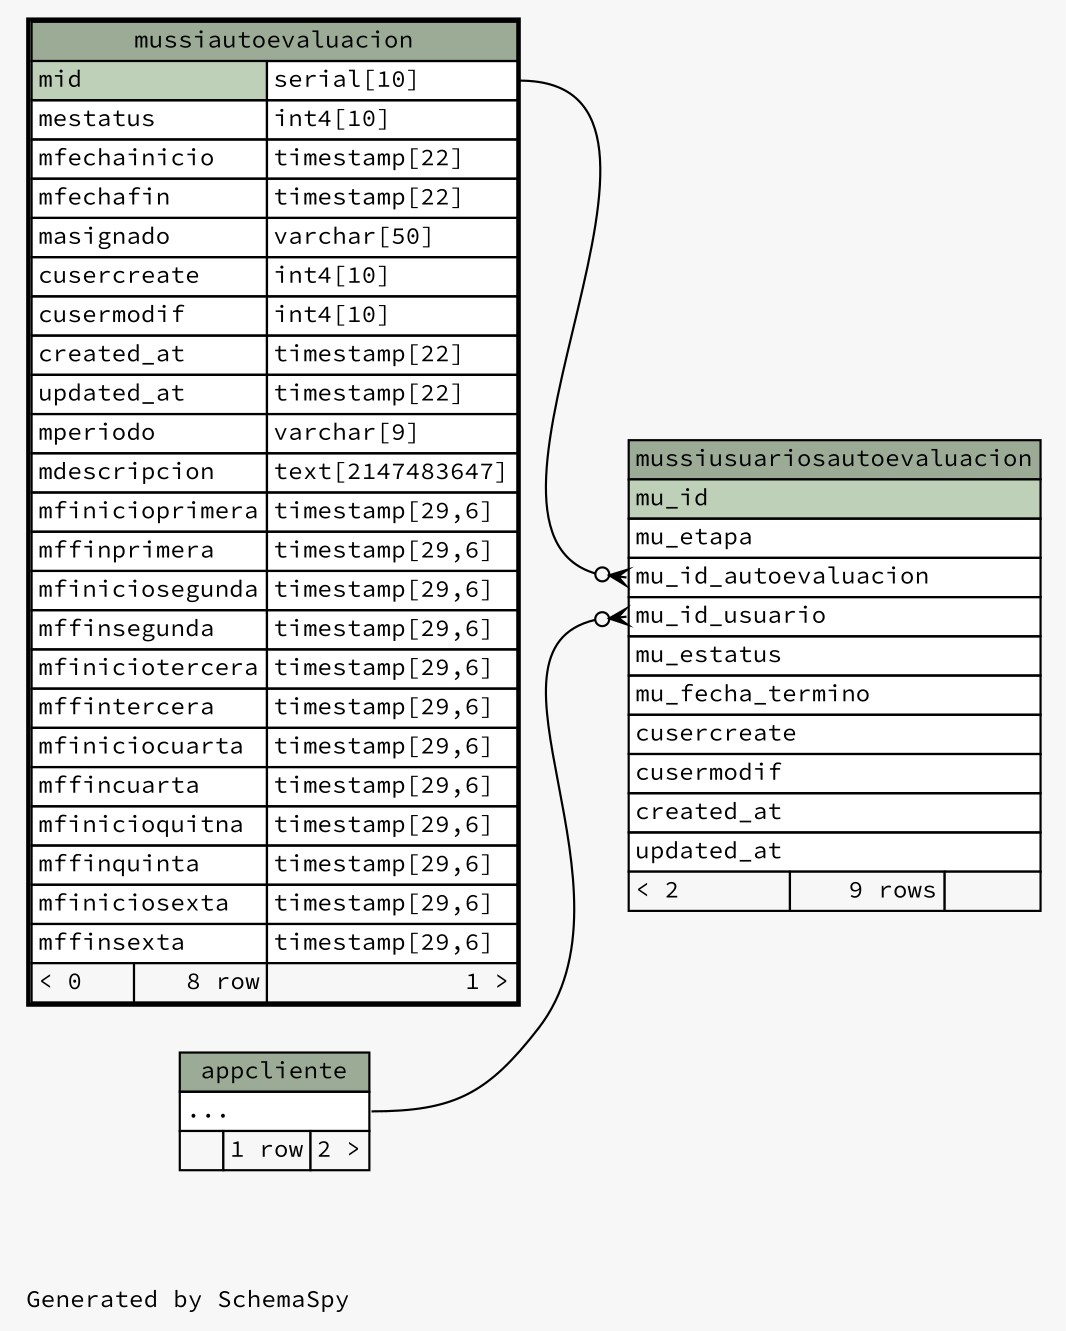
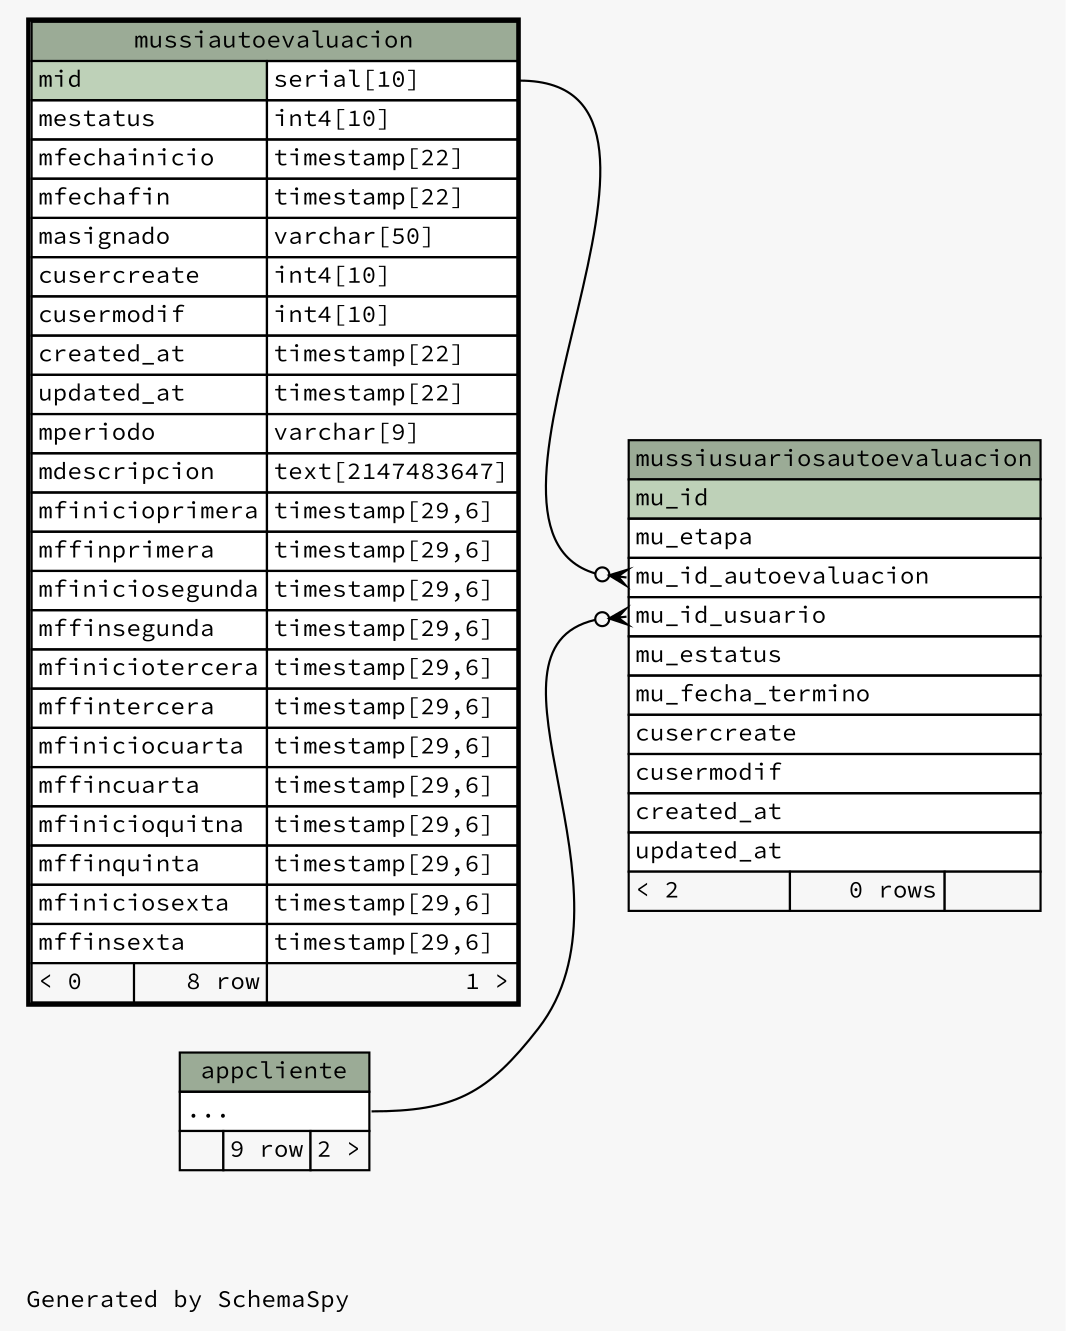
  digraph {
    bgcolor="#f7f7f7"
    fontname="Source Code Pro"
    fontsize=11
    label="\nGenerated by SchemaSpy"
    labeljust=l
    nodesep=0.18
    rankdir=RL
    ranksep=0.46
    node [fontname="Source Code Pro" fontsize=11 shape=plaintext]
    edge [arrowhead=none arrowsize=0.8 arrowtail=crowodot dir=back fontname="Source Code Pro"]
-   n1 [label=<     <TABLE BORDER="0" CELLBORDER="1" CELLSPACING="0" BGCOLOR="#ffffff">       <TR><TD COLSPAN="3" BGCOLOR="#9bab96" ALIGN="CENTER">mussiusuariosautoevaluacion</TD></TR>       <TR><TD PORT="mu_id" COLSPAN="3" BGCOLOR="#bed1b8" ALIGN="LEFT">mu_id</TD></TR>       <TR><TD PORT="mu_etapa" COLSPAN="3" ALIGN="LEFT">mu_etapa</TD></TR>       <TR><TD PORT="mu_id_autoevaluacion" COLSPAN="3" ALIGN="LEFT">mu_id_autoevaluacion</TD></TR>       <TR><TD PORT="mu_id_usuario" COLSPAN="3" ALIGN="LEFT">mu_id_usuario</TD></TR>       <TR><TD PORT="mu_estatus" COLSPAN="3" ALIGN="LEFT">mu_estatus</TD></TR>       <TR><TD PORT="mu_fecha_termino" COLSPAN="3" ALIGN="LEFT">mu_fecha_termino</TD></TR>       <TR><TD PORT="cusercreate" COLSPAN="3" ALIGN="LEFT">cusercreate</TD></TR>       <TR><TD PORT="cusermodif" COLSPAN="3" ALIGN="LEFT">cusermodif</TD></TR>       <TR><TD PORT="created_at" COLSPAN="3" ALIGN="LEFT">created_at</TD></TR>       <TR><TD PORT="updated_at" COLSPAN="3" ALIGN="LEFT">updated_at</TD></TR>       <TR><TD ALIGN="LEFT" BGCOLOR="#f7f7f7">&lt; 2</TD><TD ALIGN="RIGHT" BGCOLOR="#f7f7f7">9 rows</TD><TD ALIGN="RIGHT" BGCOLOR="#f7f7f7">  </TD></TR>     </TABLE>>]
+   n1 [label=<     <TABLE BORDER="0" CELLBORDER="1" CELLSPACING="0" BGCOLOR="#ffffff">       <TR><TD COLSPAN="3" BGCOLOR="#9bab96" ALIGN="CENTER">mussiusuariosautoevaluacion</TD></TR>       <TR><TD PORT="mu_id" COLSPAN="3" BGCOLOR="#bed1b8" ALIGN="LEFT">mu_id</TD></TR>       <TR><TD PORT="mu_etapa" COLSPAN="3" ALIGN="LEFT">mu_etapa</TD></TR>       <TR><TD PORT="mu_id_autoevaluacion" COLSPAN="3" ALIGN="LEFT">mu_id_autoevaluacion</TD></TR>       <TR><TD PORT="mu_id_usuario" COLSPAN="3" ALIGN="LEFT">mu_id_usuario</TD></TR>       <TR><TD PORT="mu_estatus" COLSPAN="3" ALIGN="LEFT">mu_estatus</TD></TR>       <TR><TD PORT="mu_fecha_termino" COLSPAN="3" ALIGN="LEFT">mu_fecha_termino</TD></TR>       <TR><TD PORT="cusercreate" COLSPAN="3" ALIGN="LEFT">cusercreate</TD></TR>       <TR><TD PORT="cusermodif" COLSPAN="3" ALIGN="LEFT">cusermodif</TD></TR>       <TR><TD PORT="created_at" COLSPAN="3" ALIGN="LEFT">created_at</TD></TR>       <TR><TD PORT="updated_at" COLSPAN="3" ALIGN="LEFT">updated_at</TD></TR>       <TR><TD ALIGN="LEFT" BGCOLOR="#f7f7f7">&lt; 2</TD><TD ALIGN="RIGHT" BGCOLOR="#f7f7f7">0 rows</TD><TD ALIGN="RIGHT" BGCOLOR="#f7f7f7">  </TD></TR>     </TABLE>>]
    n2 [label=<     <TABLE BORDER="2" CELLBORDER="1" CELLSPACING="0" BGCOLOR="#ffffff">       <TR><TD COLSPAN="3" BGCOLOR="#9bab96" ALIGN="CENTER">mussiautoevaluacion</TD></TR>       <TR><TD PORT="mid" COLSPAN="2" BGCOLOR="#bed1b8" ALIGN="LEFT">mid</TD><TD PORT="mid.type" ALIGN="LEFT">serial[10]</TD></TR>       <TR><TD PORT="mestatus" COLSPAN="2" ALIGN="LEFT">mestatus</TD><TD PORT="mestatus.type" ALIGN="LEFT">int4[10]</TD></TR>       <TR><TD PORT="mfechainicio" COLSPAN="2" ALIGN="LEFT">mfechainicio</TD><TD PORT="mfechainicio.type" ALIGN="LEFT">timestamp[22]</TD></TR>       <TR><TD PORT="mfechafin" COLSPAN="2" ALIGN="LEFT">mfechafin</TD><TD PORT="mfechafin.type" ALIGN="LEFT">timestamp[22]</TD></TR>       <TR><TD PORT="masignado" COLSPAN="2" ALIGN="LEFT">masignado</TD><TD PORT="masignado.type" ALIGN="LEFT">varchar[50]</TD></TR>       <TR><TD PORT="cusercreate" COLSPAN="2" ALIGN="LEFT">cusercreate</TD><TD PORT="cusercreate.type" ALIGN="LEFT">int4[10]</TD></TR>       <TR><TD PORT="cusermodif" COLSPAN="2" ALIGN="LEFT">cusermodif</TD><TD PORT="cusermodif.type" ALIGN="LEFT">int4[10]</TD></TR>       <TR><TD PORT="created_at" COLSPAN="2" ALIGN="LEFT">created_at</TD><TD PORT="created_at.type" ALIGN="LEFT">timestamp[22]</TD></TR>       <TR><TD PORT="updated_at" COLSPAN="2" ALIGN="LEFT">updated_at</TD><TD PORT="updated_at.type" ALIGN="LEFT">timestamp[22]</TD></TR>       <TR><TD PORT="mperiodo" COLSPAN="2" ALIGN="LEFT">mperiodo</TD><TD PORT="mperiodo.type" ALIGN="LEFT">varchar[9]</TD></TR>       <TR><TD PORT="mdescripcion" COLSPAN="2" ALIGN="LEFT">mdescripcion</TD><TD PORT="mdescripcion.type" ALIGN="LEFT">text[2147483647]</TD></TR>       <TR><TD PORT="mfinicioprimera" COLSPAN="2" ALIGN="LEFT">mfinicioprimera</TD><TD PORT="mfinicioprimera.type" ALIGN="LEFT">timestamp[29,6]</TD></TR>       <TR><TD PORT="mffinprimera" COLSPAN="2" ALIGN="LEFT">mffinprimera</TD><TD PORT="mffinprimera.type" ALIGN="LEFT">timestamp[29,6]</TD></TR>       <TR><TD PORT="mfiniciosegunda" COLSPAN="2" ALIGN="LEFT">mfiniciosegunda</TD><TD PORT="mfiniciosegunda.type" ALIGN="LEFT">timestamp[29,6]</TD></TR>       <TR><TD PORT="mffinsegunda" COLSPAN="2" ALIGN="LEFT">mffinsegunda</TD><TD PORT="mffinsegunda.type" ALIGN="LEFT">timestamp[29,6]</TD></TR>       <TR><TD PORT="mfiniciotercera" COLSPAN="2" ALIGN="LEFT">mfiniciotercera</TD><TD PORT="mfiniciotercera.type" ALIGN="LEFT">timestamp[29,6]</TD></TR>       <TR><TD PORT="mffintercera" COLSPAN="2" ALIGN="LEFT">mffintercera</TD><TD PORT="mffintercera.type" ALIGN="LEFT">timestamp[29,6]</TD></TR>       <TR><TD PORT="mfiniciocuarta" COLSPAN="2" ALIGN="LEFT">mfiniciocuarta</TD><TD PORT="mfiniciocuarta.type" ALIGN="LEFT">timestamp[29,6]</TD></TR>       <TR><TD PORT="mffincuarta" COLSPAN="2" ALIGN="LEFT">mffincuarta</TD><TD PORT="mffincuarta.type" ALIGN="LEFT">timestamp[29,6]</TD></TR>       <TR><TD PORT="mfinicioquitna" COLSPAN="2" ALIGN="LEFT">mfinicioquitna</TD><TD PORT="mfinicioquitna.type" ALIGN="LEFT">timestamp[29,6]</TD></TR>       <TR><TD PORT="mffinquinta" COLSPAN="2" ALIGN="LEFT">mffinquinta</TD><TD PORT="mffinquinta.type" ALIGN="LEFT">timestamp[29,6]</TD></TR>       <TR><TD PORT="mfiniciosexta" COLSPAN="2" ALIGN="LEFT">mfiniciosexta</TD><TD PORT="mfiniciosexta.type" ALIGN="LEFT">timestamp[29,6]</TD></TR>       <TR><TD PORT="mffinsexta" COLSPAN="2" ALIGN="LEFT">mffinsexta</TD><TD PORT="mffinsexta.type" ALIGN="LEFT">timestamp[29,6]</TD></TR>       <TR><TD ALIGN="LEFT" BGCOLOR="#f7f7f7">&lt; 0</TD><TD ALIGN="RIGHT" BGCOLOR="#f7f7f7">8 row</TD><TD ALIGN="RIGHT" BGCOLOR="#f7f7f7">1 &gt;</TD></TR>     </TABLE>>]
-   n3 [label=<     <TABLE BORDER="0" CELLBORDER="1" CELLSPACING="0" BGCOLOR="#ffffff">       <TR><TD COLSPAN="3" BGCOLOR="#9bab96" ALIGN="CENTER">appcliente</TD></TR>       <TR><TD PORT="elipses" COLSPAN="3" ALIGN="LEFT">...</TD></TR>       <TR><TD ALIGN="LEFT" BGCOLOR="#f7f7f7">  </TD><TD ALIGN="RIGHT" BGCOLOR="#f7f7f7">1 row</TD><TD ALIGN="RIGHT" BGCOLOR="#f7f7f7">2 &gt;</TD></TR>     </TABLE>>]
+   n3 [label=<     <TABLE BORDER="0" CELLBORDER="1" CELLSPACING="0" BGCOLOR="#ffffff">       <TR><TD COLSPAN="3" BGCOLOR="#9bab96" ALIGN="CENTER">appcliente</TD></TR>       <TR><TD PORT="elipses" COLSPAN="3" ALIGN="LEFT">...</TD></TR>       <TR><TD ALIGN="LEFT" BGCOLOR="#f7f7f7">  </TD><TD ALIGN="RIGHT" BGCOLOR="#f7f7f7">9 row</TD><TD ALIGN="RIGHT" BGCOLOR="#f7f7f7">2 &gt;</TD></TR>     </TABLE>>]
    n1 -> n2 [headport="mid.type:e" tailport="mu_id_autoevaluacion:w"]
    n1 -> n3 [headport="elipses:e" tailport="mu_id_usuario:w"]
  }
